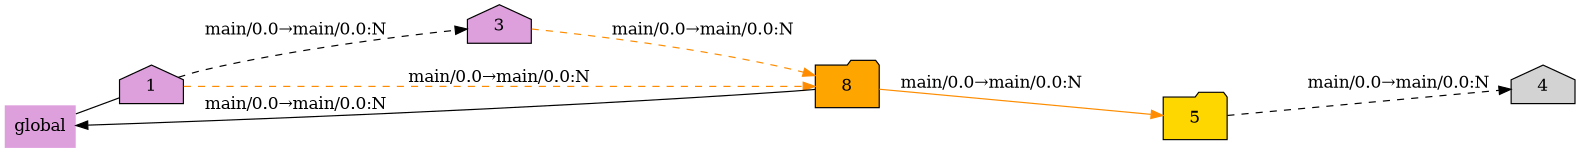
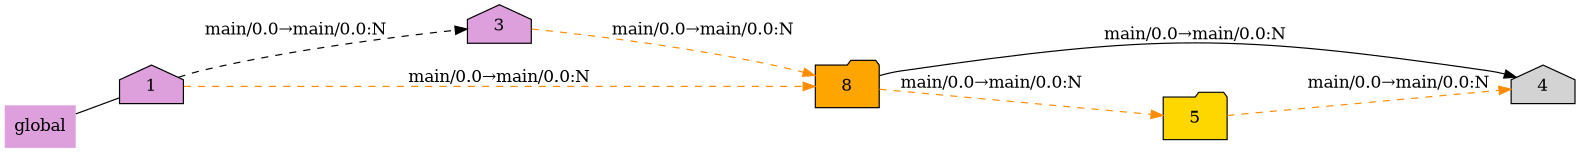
  digraph {
    rankdir=LR
    node [fillcolor=plum shape=house style=filled]
    edge [color=darkorange style=dashed]
    n1 [label=global shape=plaintext]
    n2 [label=1]
    n3 [label=3]
    n4 [fillcolor=orange label=8 shape=folder]
    n5 [fillcolor=lightgrey label=4]
    n6 [fillcolor=gold label=5 shape=folder]
    n1 -> n2 [arrowhead=none color=black style=solid]
    n2 -> n3 [color=black label="main/0.0→main/0.0:N"]
    n2 -> n4 [label="main/0.0→main/0.0:N"]
    n3 -> n4 [label="main/0.0→main/0.0:N"]
-   n4 -> n1 [color=black label="main/0.0→main/0.0:N" style=solid]
-   n4 -> n6 [label="main/0.0→main/0.0:N" style=solid]
-   n6 -> n5 [color=black label="main/0.0→main/0.0:N"]
+   n4 -> n5 [color=black label="main/0.0→main/0.0:N" style=solid]
+   n4 -> n6 [label="main/0.0→main/0.0:N"]
+   n6 -> n5 [label="main/0.0→main/0.0:N"]
  }
